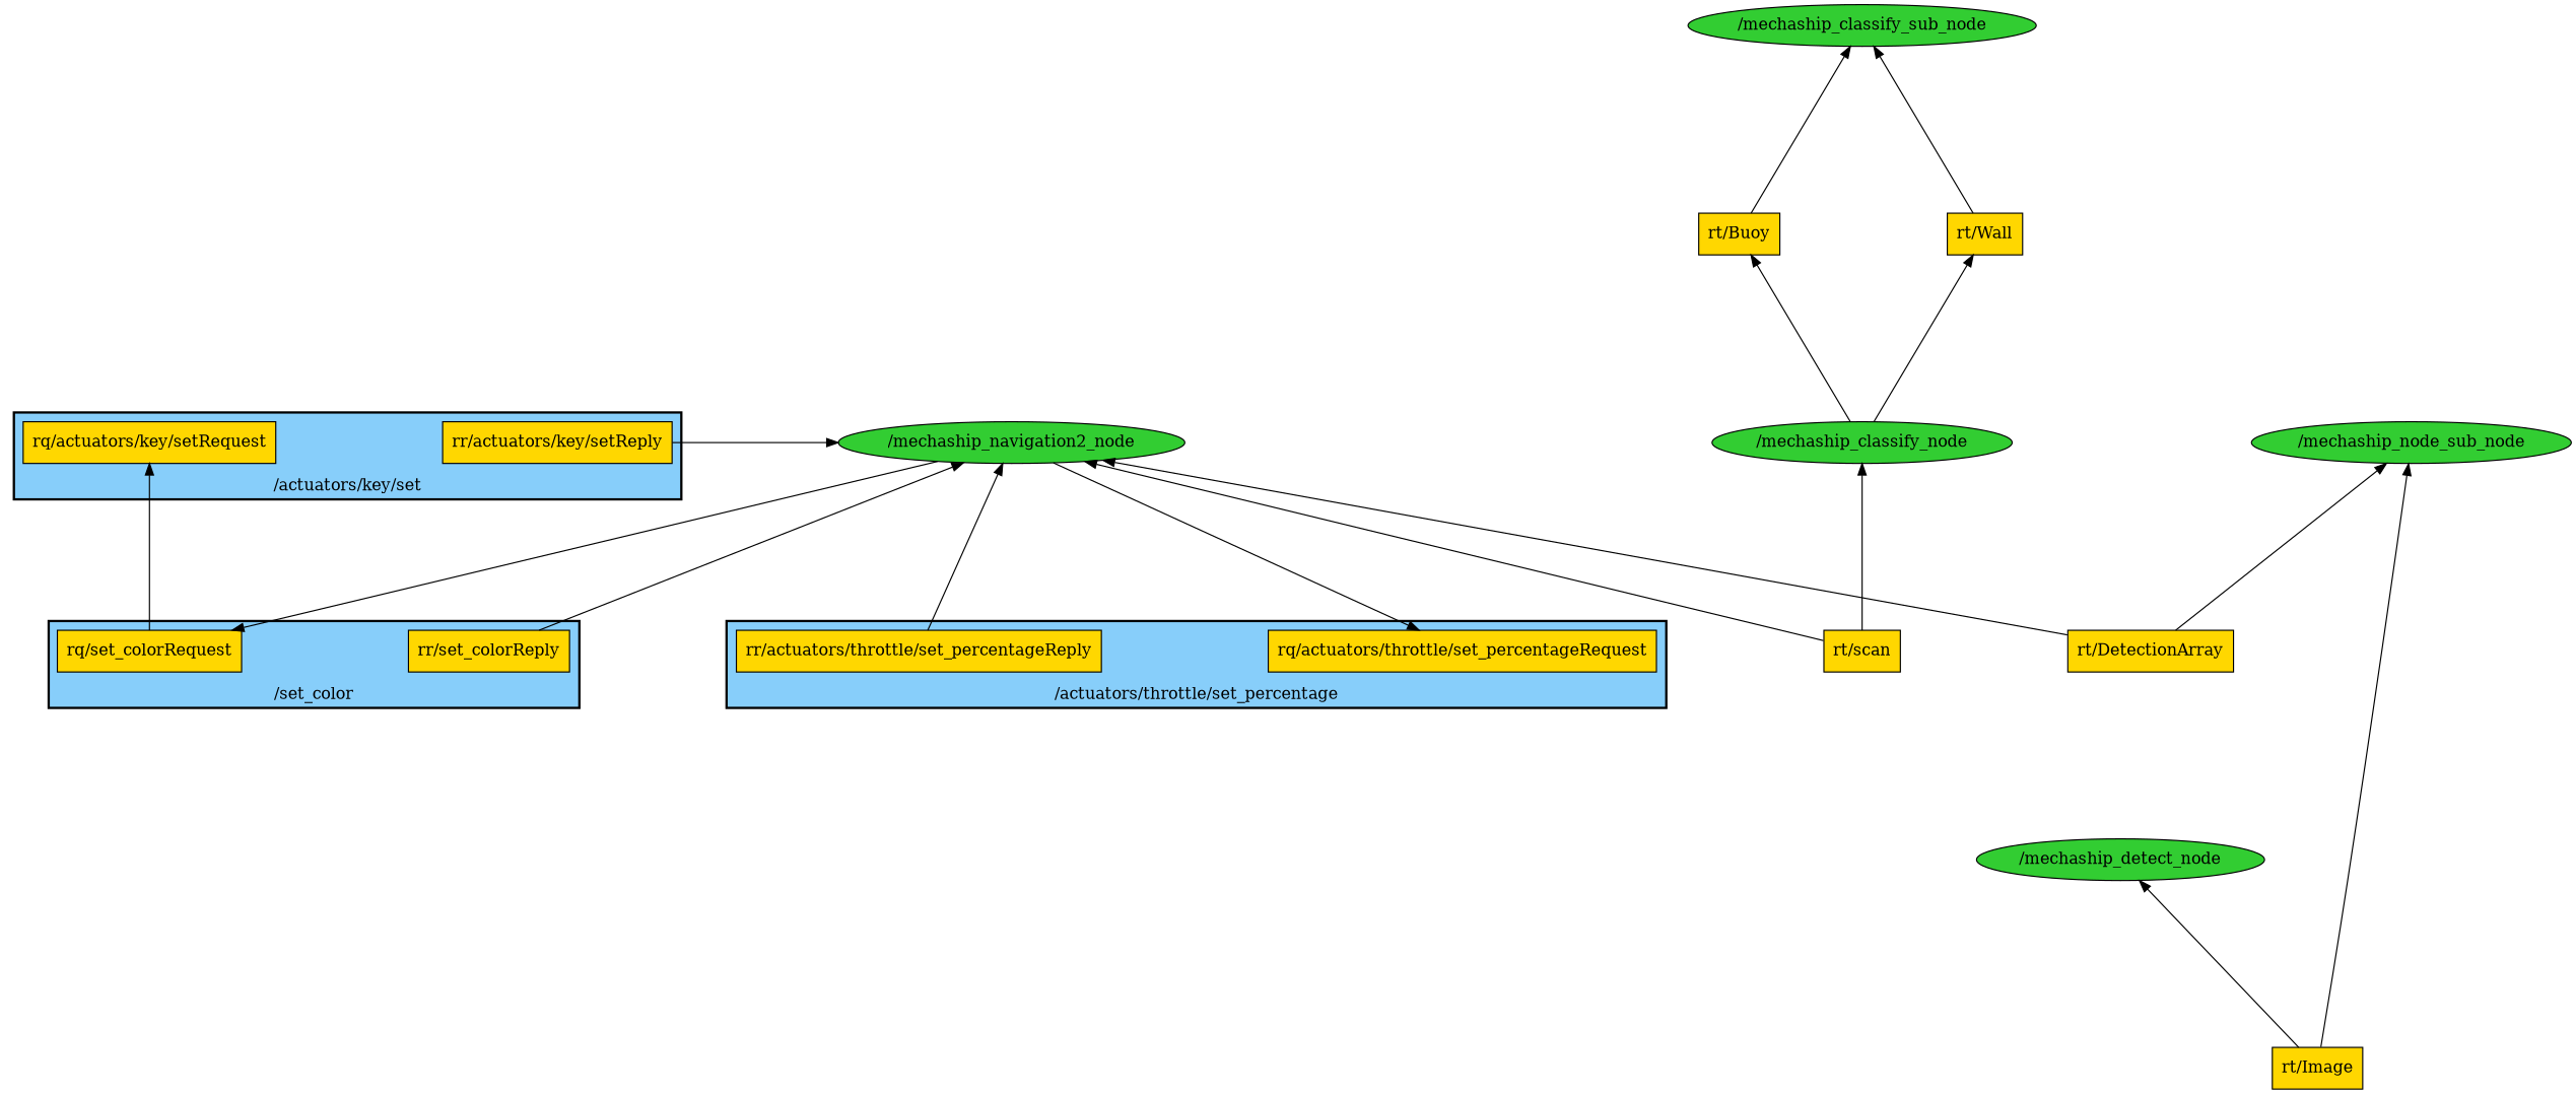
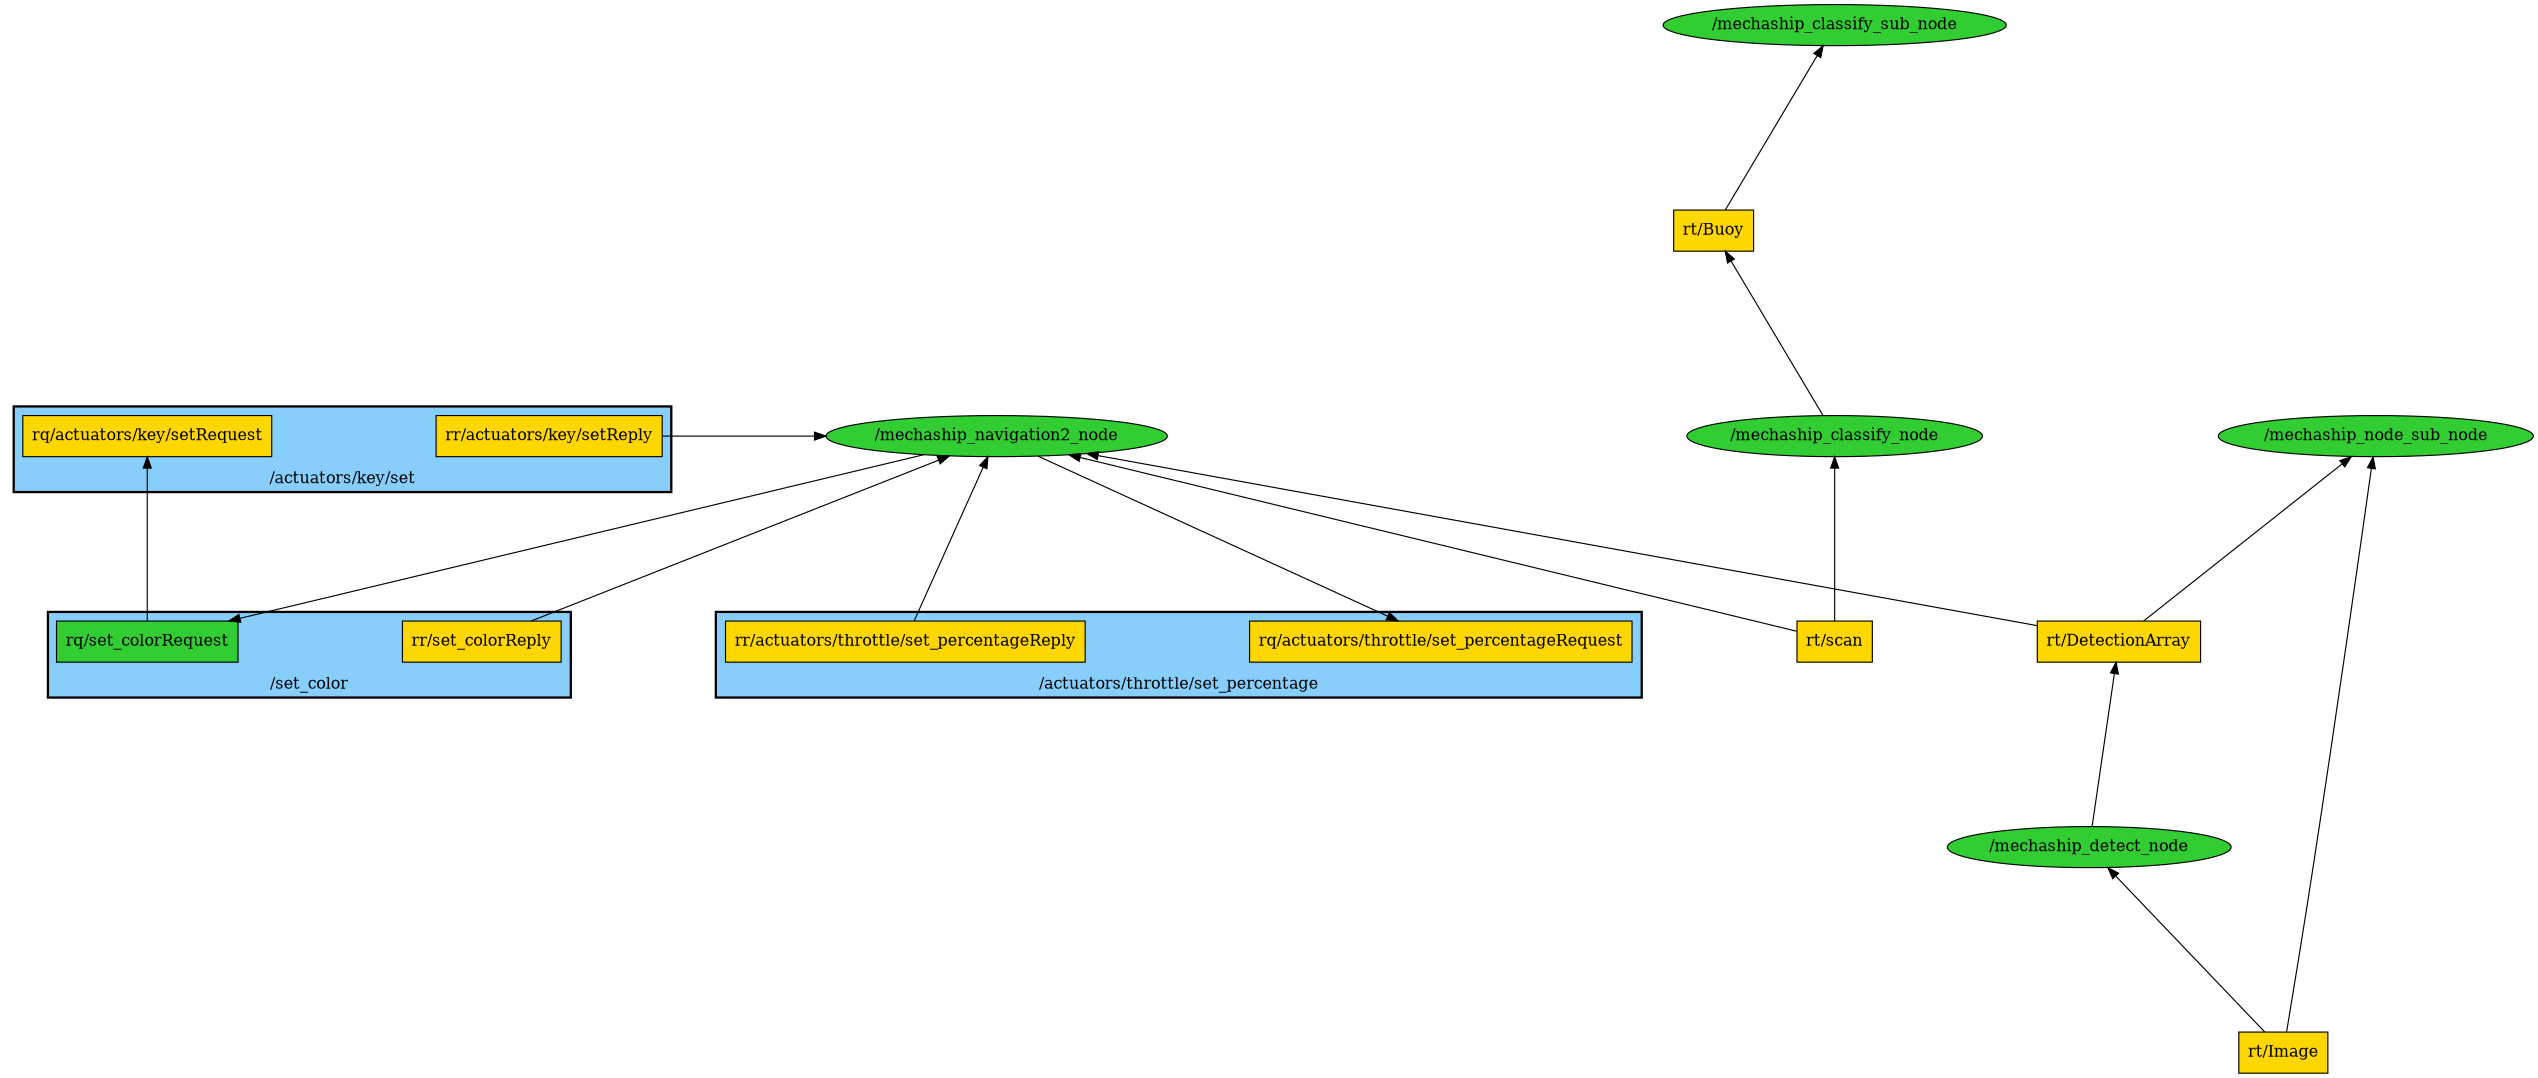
  digraph {
    nodesep=2
    rankdir=BT
    ranksep=2
    node [fillcolor=gold shape=box style=filled]
    "rq/actuators/throttle/set_percentageRequest"
    "rr/actuators/throttle/set_percentageReply"
-   "rq/set_colorRequest"
+   "rq/set_colorRequest" [fillcolor=limegreen]
    "rr/set_colorReply"
    "rr/actuators/key/setReply"
    "rq/actuators/key/setRequest"
    "/mechaship_navigation2_node" [fillcolor=limegreen shape=""]
    "/mechaship_detect_node" [fillcolor=limegreen shape=""]
    "rt/DetectionArray"
    n10 [fillcolor=limegreen label="/mechaship_node_sub_node" shape=""]
    "/mechaship_classify_sub_node" [fillcolor=limegreen shape=""]
    "/mechaship_classify_node" [fillcolor=limegreen shape=""]
    "rt/Buoy"
-   "rt/Wall"
    "rt/Image"
    "rt/scan"
    subgraph cluster_1 {
      fillcolor=lightskyblue
      label="/actuators/throttle/set_percentage"
      penwidth=2
      style=filled
      "rq/actuators/throttle/set_percentageRequest"
      "rr/actuators/throttle/set_percentageReply"
    }
    subgraph cluster_2 {
      fillcolor=lightskyblue
      label="/set_color"
      penwidth=2
      style=filled
      "rq/set_colorRequest"
      "rr/set_colorReply"
    }
    subgraph cluster_3 {
      fillcolor=lightskyblue
      label="/actuators/key/set"
      penwidth=2
      style=filled
      "rr/actuators/key/setReply"
      "rq/actuators/key/setRequest"
    }
    "rr/actuators/throttle/set_percentageReply" -> "/mechaship_navigation2_node"
    "rq/set_colorRequest" -> "rq/actuators/key/setRequest"
    "rr/set_colorReply" -> "/mechaship_navigation2_node"
    "rr/actuators/key/setReply" -> "/mechaship_navigation2_node"
    "/mechaship_navigation2_node" -> "rq/actuators/throttle/set_percentageRequest"
    "/mechaship_navigation2_node" -> "rq/set_colorRequest"
+   "/mechaship_detect_node" -> "rt/DetectionArray"
    "rt/DetectionArray" -> "/mechaship_navigation2_node"
    "rt/DetectionArray" -> n10
    "/mechaship_classify_node" -> "rt/Buoy"
-   "/mechaship_classify_node" -> "rt/Wall"
    "rt/Buoy" -> "/mechaship_classify_sub_node"
-   "rt/Wall" -> "/mechaship_classify_sub_node"
    "rt/Image" -> "/mechaship_detect_node"
    "rt/Image" -> n10
    "rt/scan" -> "/mechaship_navigation2_node"
    "rt/scan" -> "/mechaship_classify_node"
  }
